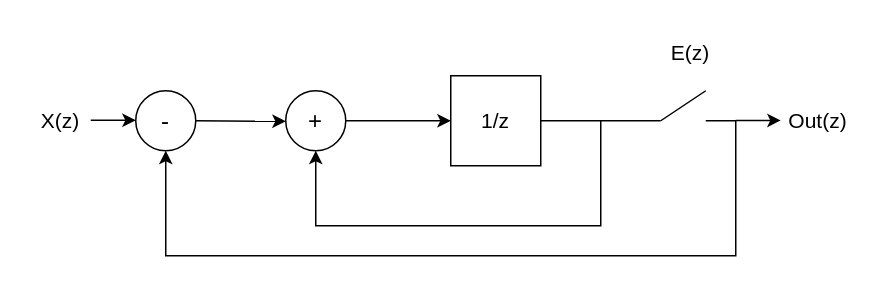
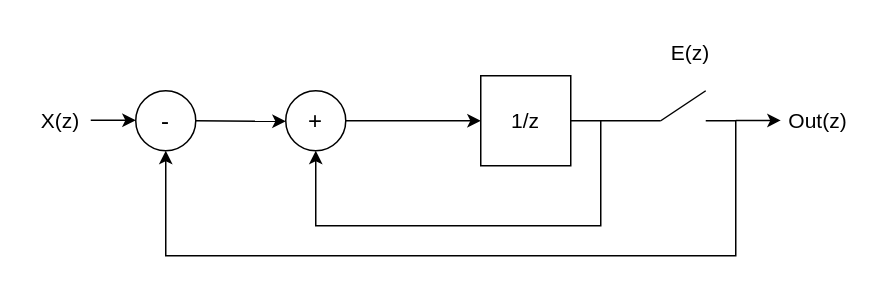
  <mxCell id="0" />
  <mxCell id="1" parent="0" />
- <mxCell id="2" value="&lt;font style=&quot;font-size: 14px;&quot;&gt;1/z&lt;/font&gt;" style="rounded=0;whiteSpace=wrap;html=1;" vertex="1" parent="1"><mxGeometry x="300" y="50" width="60" height="60" as="geometry" /></mxCell>
+ <mxCell id="2" value="&lt;font style=&quot;font-size: 14px;&quot;&gt;1/z&lt;/font&gt;" style="rounded=0;whiteSpace=wrap;html=1;" vertex="1" parent="1"><mxGeometry x="320" y="50" width="60" height="60" as="geometry" /></mxCell>
  <mxCell id="3" value="&lt;font style=&quot;font-size: 16px;&quot;&gt;+&lt;/font&gt;" style="ellipse;whiteSpace=wrap;html=1;aspect=fixed;" vertex="1" parent="1"><mxGeometry x="190" y="60" width="40" height="40" as="geometry" /></mxCell>
  <mxCell id="4" value="" style="endArrow=classic;html=1;rounded=0;exitX=1;exitY=0.5;exitDx=0;exitDy=0;entryX=0;entryY=0.5;entryDx=0;entryDy=0;" edge="1" parent="1" source="3" target="2"><mxGeometry width="50" height="50" relative="1" as="geometry"><mxPoint x="270" y="110" as="sourcePoint" /><mxPoint x="320" y="60" as="targetPoint" /></mxGeometry></mxCell>
  <mxCell id="5" value="" style="endArrow=classic;html=1;rounded=0;exitX=1;exitY=0.5;exitDx=0;exitDy=0;entryX=0.5;entryY=1;entryDx=0;entryDy=0;" edge="1" parent="1" source="2" target="3"><mxGeometry width="50" height="50" relative="1" as="geometry"><mxPoint x="380" y="79.71" as="sourcePoint" /><mxPoint x="280" y="180" as="targetPoint" /><Array as="points"><mxPoint x="400" y="80" /><mxPoint x="400" y="150" /><mxPoint x="300" y="150" /><mxPoint x="210" y="150" /><mxPoint x="210" y="130" /></Array></mxGeometry></mxCell>
  <mxCell id="6" value="&lt;font style=&quot;font-size: 16px;&quot;&gt;-&lt;/font&gt;" style="ellipse;whiteSpace=wrap;html=1;aspect=fixed;" vertex="1" parent="1"><mxGeometry x="90" y="60" width="40" height="40" as="geometry" /></mxCell>
  <mxCell id="7" value="" style="endArrow=classic;html=1;rounded=0;exitX=1;exitY=0.5;exitDx=0;exitDy=0;entryX=0;entryY=0.51;entryDx=0;entryDy=0;entryPerimeter=0;" edge="1" parent="1" source="6" target="3"><mxGeometry width="50" height="50" relative="1" as="geometry"><mxPoint x="280" y="100" as="sourcePoint" /><mxPoint x="330" y="50" as="targetPoint" /></mxGeometry></mxCell>
  <mxCell id="8" value="" style="endArrow=none;html=1;rounded=0;" edge="1" parent="1"><mxGeometry width="50" height="50" relative="1" as="geometry"><mxPoint x="440" y="80" as="sourcePoint" /><mxPoint x="470" y="60" as="targetPoint" /></mxGeometry></mxCell>
  <mxCell id="9" value="" style="endArrow=none;html=1;rounded=0;" edge="1" parent="1"><mxGeometry width="50" height="50" relative="1" as="geometry"><mxPoint x="400" y="80" as="sourcePoint" /><mxPoint x="440" y="80" as="targetPoint" /></mxGeometry></mxCell>
  <mxCell id="10" value="" style="endArrow=classic;html=1;rounded=0;entryX=0.5;entryY=1;entryDx=0;entryDy=0;" edge="1" parent="1" target="6"><mxGeometry width="50" height="50" relative="1" as="geometry"><mxPoint x="470" y="80" as="sourcePoint" /><mxPoint x="480" y="150" as="targetPoint" /><Array as="points"><mxPoint x="490" y="80" /><mxPoint x="490" y="170" /><mxPoint x="110" y="170" /></Array></mxGeometry></mxCell>
  <mxCell id="11" value="" style="endArrow=classic;html=1;rounded=0;exitX=0;exitY=0;exitDx=0;exitDy=0;" edge="1" parent="1"><mxGeometry width="50" height="50" relative="1" as="geometry"><mxPoint x="490" y="79.8" as="sourcePoint" /><mxPoint x="520" y="79.8" as="targetPoint" /></mxGeometry></mxCell>
  <mxCell id="12" value="" style="endArrow=classic;html=1;rounded=0;exitX=0;exitY=0;exitDx=0;exitDy=0;" edge="1" parent="1"><mxGeometry width="50" height="50" relative="1" as="geometry"><mxPoint x="60" y="79.66" as="sourcePoint" /><mxPoint x="90" y="79.66" as="targetPoint" /></mxGeometry></mxCell>
  <mxCell id="13" value="&lt;font style=&quot;font-size: 14px;&quot;&gt;X(z)&lt;/font&gt;" style="text;html=1;align=center;verticalAlign=middle;whiteSpace=wrap;rounded=0;" vertex="1" parent="1"><mxGeometry x="20" y="65" width="40" height="30" as="geometry" /></mxCell>
  <mxCell id="14" value="&lt;font style=&quot;font-size: 14px;&quot;&gt;E(z)&lt;/font&gt;" style="text;html=1;align=center;verticalAlign=middle;whiteSpace=wrap;rounded=0;" vertex="1" parent="1"><mxGeometry x="440" y="20" width="40" height="30" as="geometry" /></mxCell>
  <mxCell id="15" value="&lt;font style=&quot;font-size: 14px;&quot;&gt;Out(z)&lt;/font&gt;" style="text;html=1;align=center;verticalAlign=middle;whiteSpace=wrap;rounded=0;" vertex="1" parent="1"><mxGeometry x="520" y="65" width="50" height="30" as="geometry" /></mxCell>
